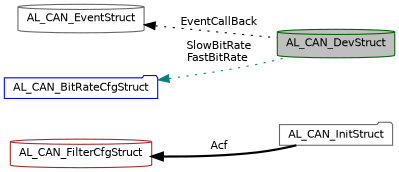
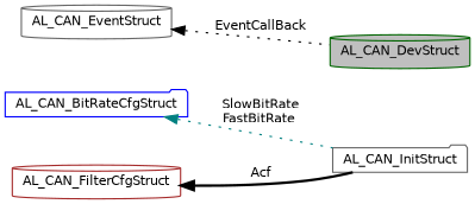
  digraph {
    rankdir=LR
    node [color=gray40 fillcolor=white fontname=Helvetica fontsize=10 shape=cylinder style=filled]
    edge [color=black dir=back fontname=Helvetica fontsize=10 labelfontname=Helvetica labelfontsize=10 style=dotted]
    n1 [color=darkgreen fillcolor=grey75 fontcolor=black height=0.2 label=AL_CAN_DevStruct width=0.4]
    n2 [height=0.2 label=AL_CAN_EventStruct width=0.4]
    n3 [height=0.2 label=AL_CAN_InitStruct shape=folder width=0.4]
    n4 [color=brown height=0.2 label=AL_CAN_FilterCfgStruct width=0.4]
    n5 [color=blue height=0.2 label=AL_CAN_BitRateCfgStruct shape=folder width=0.4]
    n2 -> n1 [label=" EventCallBack"]
    n4 -> n3 [label=" Acf" style=bold]
-   n5 -> n1 [color=teal label=" SlowBitRate\nFastBitRate"]
+   n5 -> n3 [color=teal label=" SlowBitRate\nFastBitRate"]
  }
